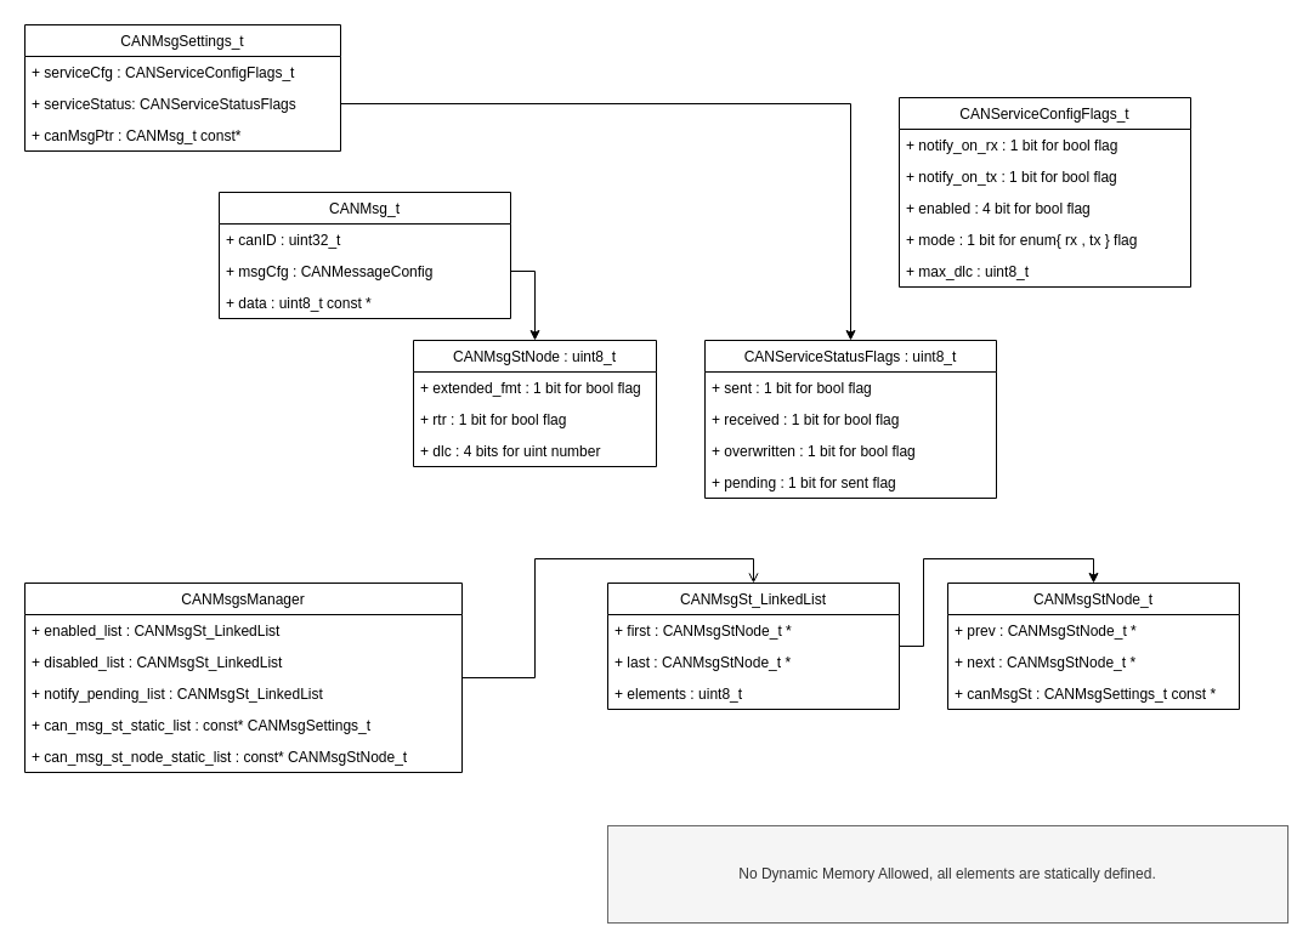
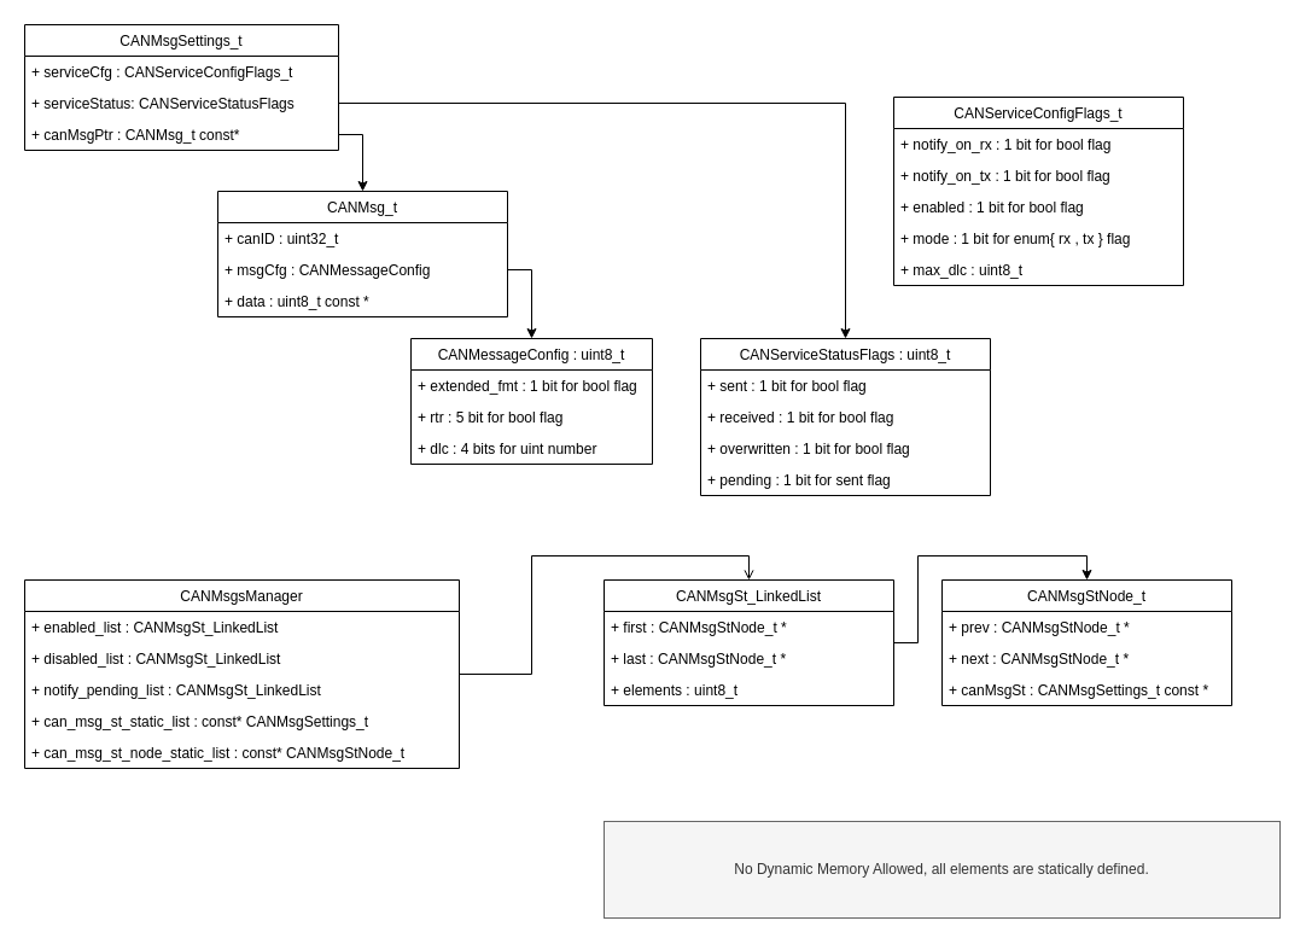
  <mxCell id="0" />
  <mxCell id="1" parent="0" />
  <mxCell id="2" value="CANMsgSettings_t" style="swimlane;fontStyle=0;childLayout=stackLayout;horizontal=1;startSize=26;fillColor=none;horizontalStack=0;resizeParent=1;resizeParentMax=0;resizeLast=0;collapsible=1;marginBottom=0;" parent="1" vertex="1"><mxGeometry x="20" y="20" width="260" height="104" as="geometry"><mxRectangle x="640" y="40" width="90" height="26" as="alternateBounds" /></mxGeometry></mxCell>
  <mxCell id="3" value="+ serviceCfg : CANServiceConfigFlags_t" style="text;strokeColor=none;fillColor=none;align=left;verticalAlign=top;spacingLeft=4;spacingRight=4;overflow=hidden;rotatable=0;points=[[0,0.5],[1,0.5]];portConstraint=eastwest;" parent="2" vertex="1"><mxGeometry y="26" width="260" height="26" as="geometry" /></mxCell>
  <mxCell id="4" value="+ serviceStatus: CANServiceStatusFlags" style="text;strokeColor=none;fillColor=none;align=left;verticalAlign=top;spacingLeft=4;spacingRight=4;overflow=hidden;rotatable=0;points=[[0,0.5],[1,0.5]];portConstraint=eastwest;" parent="2" vertex="1"><mxGeometry y="52" width="260" height="26" as="geometry" /></mxCell>
  <mxCell id="5" value="+ canMsgPtr : CANMsg_t const*" style="text;strokeColor=none;fillColor=none;align=left;verticalAlign=top;spacingLeft=4;spacingRight=4;overflow=hidden;rotatable=0;points=[[0,0.5],[1,0.5]];portConstraint=eastwest;" parent="2" vertex="1"><mxGeometry y="78" width="260" height="26" as="geometry" /></mxCell>
  <mxCell id="6" value="CANServiceConfigFlags_t" style="swimlane;fontStyle=0;childLayout=stackLayout;horizontal=1;startSize=26;fillColor=none;horizontalStack=0;resizeParent=1;resizeParentMax=0;resizeLast=0;collapsible=1;marginBottom=0;" parent="1" vertex="1"><mxGeometry x="740" y="80" width="240" height="156" as="geometry" /></mxCell>
  <mxCell id="7" value="+ notify_on_rx : 1 bit for bool flag" style="text;strokeColor=none;fillColor=none;align=left;verticalAlign=top;spacingLeft=4;spacingRight=4;overflow=hidden;rotatable=0;points=[[0,0.5],[1,0.5]];portConstraint=eastwest;" parent="6" vertex="1"><mxGeometry y="26" width="240" height="26" as="geometry" /></mxCell>
  <mxCell id="8" value="+ notify_on_tx : 1 bit for bool flag" style="text;strokeColor=none;fillColor=none;align=left;verticalAlign=top;spacingLeft=4;spacingRight=4;overflow=hidden;rotatable=0;points=[[0,0.5],[1,0.5]];portConstraint=eastwest;" parent="6" vertex="1"><mxGeometry y="52" width="240" height="26" as="geometry" /></mxCell>
- <mxCell id="9" value="+ enabled : 4 bit for bool flag" style="text;strokeColor=none;fillColor=none;align=left;verticalAlign=top;spacingLeft=4;spacingRight=4;overflow=hidden;rotatable=0;points=[[0,0.5],[1,0.5]];portConstraint=eastwest;" parent="6" vertex="1"><mxGeometry y="78" width="240" height="26" as="geometry" /></mxCell>
+ <mxCell id="9" value="+ enabled : 1 bit for bool flag" style="text;strokeColor=none;fillColor=none;align=left;verticalAlign=top;spacingLeft=4;spacingRight=4;overflow=hidden;rotatable=0;points=[[0,0.5],[1,0.5]];portConstraint=eastwest;" parent="6" vertex="1"><mxGeometry y="78" width="240" height="26" as="geometry" /></mxCell>
  <mxCell id="10" value="+ mode : 1 bit for enum{ rx , tx } flag " style="text;strokeColor=none;fillColor=none;align=left;verticalAlign=top;spacingLeft=4;spacingRight=4;overflow=hidden;rotatable=0;points=[[0,0.5],[1,0.5]];portConstraint=eastwest;" parent="6" vertex="1"><mxGeometry y="104" width="240" height="26" as="geometry" /></mxCell>
  <mxCell id="11" value="+ max_dlc : uint8_t" style="text;strokeColor=none;fillColor=none;align=left;verticalAlign=top;spacingLeft=4;spacingRight=4;overflow=hidden;rotatable=0;points=[[0,0.5],[1,0.5]];portConstraint=eastwest;" vertex="1" parent="6"><mxGeometry y="130" width="240" height="26" as="geometry" /></mxCell>
  <mxCell id="12" value="CANServiceStatusFlags : uint8_t" style="swimlane;fontStyle=0;childLayout=stackLayout;horizontal=1;startSize=26;fillColor=none;horizontalStack=0;resizeParent=1;resizeParentMax=0;resizeLast=0;collapsible=1;marginBottom=0;" parent="1" vertex="1"><mxGeometry x="580" y="280" width="240" height="130" as="geometry" /></mxCell>
  <mxCell id="13" value="+ sent : 1 bit for bool flag" style="text;strokeColor=none;fillColor=none;align=left;verticalAlign=top;spacingLeft=4;spacingRight=4;overflow=hidden;rotatable=0;points=[[0,0.5],[1,0.5]];portConstraint=eastwest;" parent="12" vertex="1"><mxGeometry y="26" width="240" height="26" as="geometry" /></mxCell>
  <mxCell id="14" value="+ received : 1 bit for bool flag" style="text;strokeColor=none;fillColor=none;align=left;verticalAlign=top;spacingLeft=4;spacingRight=4;overflow=hidden;rotatable=0;points=[[0,0.5],[1,0.5]];portConstraint=eastwest;" parent="12" vertex="1"><mxGeometry y="52" width="240" height="26" as="geometry" /></mxCell>
  <mxCell id="15" value="+ overwritten : 1 bit for bool flag" style="text;strokeColor=none;fillColor=none;align=left;verticalAlign=top;spacingLeft=4;spacingRight=4;overflow=hidden;rotatable=0;points=[[0,0.5],[1,0.5]];portConstraint=eastwest;" parent="12" vertex="1"><mxGeometry y="78" width="240" height="26" as="geometry" /></mxCell>
  <mxCell id="16" value="+ pending : 1 bit for sent flag" style="text;strokeColor=none;fillColor=none;align=left;verticalAlign=top;spacingLeft=4;spacingRight=4;overflow=hidden;rotatable=0;points=[[0,0.5],[1,0.5]];portConstraint=eastwest;" parent="12" vertex="1"><mxGeometry y="104" width="240" height="26" as="geometry" /></mxCell>
  <mxCell id="17" style="edgeStyle=orthogonalEdgeStyle;rounded=0;orthogonalLoop=1;jettySize=auto;html=1;exitX=1;exitY=0.5;exitDx=0;exitDy=0;entryX=0.5;entryY=0;entryDx=0;entryDy=0;startArrow=none;startFill=0;" parent="1" source="4" target="12" edge="1"><mxGeometry relative="1" as="geometry"><Array as="points"><mxPoint x="700" y="85" /></Array></mxGeometry></mxCell>
- <mxCell id="18" value="CANMsgStNode : uint8_t" style="swimlane;fontStyle=0;childLayout=stackLayout;horizontal=1;startSize=26;fillColor=none;horizontalStack=0;resizeParent=1;resizeParentMax=0;resizeLast=0;collapsible=1;marginBottom=0;" parent="1" vertex="1"><mxGeometry x="340" y="280" width="200" height="104" as="geometry" /></mxCell>
+ <mxCell id="18" value="CANMessageConfig : uint8_t" style="swimlane;fontStyle=0;childLayout=stackLayout;horizontal=1;startSize=26;fillColor=none;horizontalStack=0;resizeParent=1;resizeParentMax=0;resizeLast=0;collapsible=1;marginBottom=0;" parent="1" vertex="1"><mxGeometry x="340" y="280" width="200" height="104" as="geometry" /></mxCell>
  <mxCell id="19" value="+ extended_fmt : 1 bit for bool flag" style="text;strokeColor=none;fillColor=none;align=left;verticalAlign=top;spacingLeft=4;spacingRight=4;overflow=hidden;rotatable=0;points=[[0,0.5],[1,0.5]];portConstraint=eastwest;" parent="18" vertex="1"><mxGeometry y="26" width="200" height="26" as="geometry" /></mxCell>
- <mxCell id="20" value="+ rtr : 1 bit for bool flag" style="text;strokeColor=none;fillColor=none;align=left;verticalAlign=top;spacingLeft=4;spacingRight=4;overflow=hidden;rotatable=0;points=[[0,0.5],[1,0.5]];portConstraint=eastwest;" parent="18" vertex="1"><mxGeometry y="52" width="200" height="26" as="geometry" /></mxCell>
+ <mxCell id="20" value="+ rtr : 5 bit for bool flag" style="text;strokeColor=none;fillColor=none;align=left;verticalAlign=top;spacingLeft=4;spacingRight=4;overflow=hidden;rotatable=0;points=[[0,0.5],[1,0.5]];portConstraint=eastwest;" parent="18" vertex="1"><mxGeometry y="52" width="200" height="26" as="geometry" /></mxCell>
  <mxCell id="21" value="+ dlc : 4 bits for uint number" style="text;strokeColor=none;fillColor=none;align=left;verticalAlign=top;spacingLeft=4;spacingRight=4;overflow=hidden;rotatable=0;points=[[0,0.5],[1,0.5]];portConstraint=eastwest;" parent="18" vertex="1"><mxGeometry y="78" width="200" height="26" as="geometry" /></mxCell>
  <mxCell id="22" value="CANMsg_t" style="swimlane;fontStyle=0;childLayout=stackLayout;horizontal=1;startSize=26;fillColor=none;horizontalStack=0;resizeParent=1;resizeParentMax=0;resizeLast=0;collapsible=1;marginBottom=0;" parent="1" vertex="1"><mxGeometry x="180" y="158" width="240" height="104" as="geometry" /></mxCell>
  <mxCell id="23" value="+ canID : uint32_t" style="text;strokeColor=none;fillColor=none;align=left;verticalAlign=top;spacingLeft=4;spacingRight=4;overflow=hidden;rotatable=0;points=[[0,0.5],[1,0.5]];portConstraint=eastwest;" parent="22" vertex="1"><mxGeometry y="26" width="240" height="26" as="geometry" /></mxCell>
  <mxCell id="24" value="+ msgCfg : CANMessageConfig" style="text;strokeColor=none;fillColor=none;align=left;verticalAlign=top;spacingLeft=4;spacingRight=4;overflow=hidden;rotatable=0;points=[[0,0.5],[1,0.5]];portConstraint=eastwest;" parent="22" vertex="1"><mxGeometry y="52" width="240" height="26" as="geometry" /></mxCell>
  <mxCell id="25" value="+ data : uint8_t const *" style="text;strokeColor=none;fillColor=none;align=left;verticalAlign=top;spacingLeft=4;spacingRight=4;overflow=hidden;rotatable=0;points=[[0,0.5],[1,0.5]];portConstraint=eastwest;" parent="22" vertex="1"><mxGeometry y="78" width="240" height="26" as="geometry" /></mxCell>
  <mxCell id="26" style="edgeStyle=orthogonalEdgeStyle;rounded=0;orthogonalLoop=1;jettySize=auto;html=1;exitX=1;exitY=0.5;exitDx=0;exitDy=0;entryX=0.5;entryY=0;entryDx=0;entryDy=0;" parent="1" source="24" target="18" edge="1"><mxGeometry relative="1" as="geometry" /></mxCell>
+ <mxCell id="27" style="edgeStyle=orthogonalEdgeStyle;rounded=0;orthogonalLoop=1;jettySize=auto;html=1;exitX=1;exitY=0.5;exitDx=0;exitDy=0;entryX=0.5;entryY=0;entryDx=0;entryDy=0;" parent="1" source="5" target="22" edge="1"><mxGeometry relative="1" as="geometry" /></mxCell>
  <mxCell id="28" style="edgeStyle=orthogonalEdgeStyle;rounded=0;orthogonalLoop=1;jettySize=auto;html=1;exitX=1;exitY=0.5;exitDx=0;exitDy=0;entryX=0.5;entryY=0;entryDx=0;entryDy=0;endArrow=open;" parent="1" source="29" target="36" edge="1"><mxGeometry relative="1" as="geometry" /></mxCell>
  <mxCell id="29" value="CANMsgsManager" style="swimlane;fontStyle=0;childLayout=stackLayout;horizontal=1;startSize=26;fillColor=none;horizontalStack=0;resizeParent=1;resizeParentMax=0;resizeLast=0;collapsible=1;marginBottom=0;" parent="1" vertex="1"><mxGeometry x="20" y="480" width="360" height="156" as="geometry"><mxRectangle x="40" y="480" width="130" height="26" as="alternateBounds" /></mxGeometry></mxCell>
  <mxCell id="30" value="+ enabled_list : CANMsgSt_LinkedList" style="text;strokeColor=none;fillColor=none;align=left;verticalAlign=top;spacingLeft=4;spacingRight=4;overflow=hidden;rotatable=0;points=[[0,0.5],[1,0.5]];portConstraint=eastwest;" parent="29" vertex="1"><mxGeometry y="26" width="360" height="26" as="geometry" /></mxCell>
  <mxCell id="31" value="+ disabled_list : CANMsgSt_LinkedList" style="text;strokeColor=none;fillColor=none;align=left;verticalAlign=top;spacingLeft=4;spacingRight=4;overflow=hidden;rotatable=0;points=[[0,0.5],[1,0.5]];portConstraint=eastwest;" parent="29" vertex="1"><mxGeometry y="52" width="360" height="26" as="geometry" /></mxCell>
  <mxCell id="32" value="+ notify_pending_list : CANMsgSt_LinkedList" style="text;strokeColor=none;fillColor=none;align=left;verticalAlign=top;spacingLeft=4;spacingRight=4;overflow=hidden;rotatable=0;points=[[0,0.5],[1,0.5]];portConstraint=eastwest;" parent="29" vertex="1"><mxGeometry y="78" width="360" height="26" as="geometry" /></mxCell>
  <mxCell id="33" value="+ can_msg_st_static_list : const* CANMsgSettings_t" style="text;strokeColor=none;fillColor=none;align=left;verticalAlign=top;spacingLeft=4;spacingRight=4;overflow=hidden;rotatable=0;points=[[0,0.5],[1,0.5]];portConstraint=eastwest;" vertex="1" parent="29"><mxGeometry y="104" width="360" height="26" as="geometry" /></mxCell>
  <mxCell id="34" value="+ can_msg_st_node_static_list : const* CANMsgStNode_t" style="text;strokeColor=none;fillColor=none;align=left;verticalAlign=top;spacingLeft=4;spacingRight=4;overflow=hidden;rotatable=0;points=[[0,0.5],[1,0.5]];portConstraint=eastwest;" vertex="1" parent="29"><mxGeometry y="130" width="360" height="26" as="geometry" /></mxCell>
  <mxCell id="35" style="edgeStyle=orthogonalEdgeStyle;rounded=0;orthogonalLoop=1;jettySize=auto;html=1;exitX=1;exitY=0.5;exitDx=0;exitDy=0;entryX=0.5;entryY=0;entryDx=0;entryDy=0;" parent="1" source="36" target="40" edge="1"><mxGeometry relative="1" as="geometry" /></mxCell>
  <mxCell id="36" value="CANMsgSt_LinkedList" style="swimlane;fontStyle=0;childLayout=stackLayout;horizontal=1;startSize=26;fillColor=none;horizontalStack=0;resizeParent=1;resizeParentMax=0;resizeLast=0;collapsible=1;marginBottom=0;" parent="1" vertex="1"><mxGeometry x="500" y="480" width="240" height="104" as="geometry"><mxRectangle x="360" y="600" width="150" height="26" as="alternateBounds" /></mxGeometry></mxCell>
  <mxCell id="37" value="+ first : CANMsgStNode_t *" style="text;strokeColor=none;fillColor=none;align=left;verticalAlign=top;spacingLeft=4;spacingRight=4;overflow=hidden;rotatable=0;points=[[0,0.5],[1,0.5]];portConstraint=eastwest;" parent="36" vertex="1"><mxGeometry y="26" width="240" height="26" as="geometry" /></mxCell>
  <mxCell id="38" value="+ last : CANMsgStNode_t *" style="text;strokeColor=none;fillColor=none;align=left;verticalAlign=top;spacingLeft=4;spacingRight=4;overflow=hidden;rotatable=0;points=[[0,0.5],[1,0.5]];portConstraint=eastwest;" parent="36" vertex="1"><mxGeometry y="52" width="240" height="26" as="geometry" /></mxCell>
  <mxCell id="39" value="+ elements : uint8_t" style="text;strokeColor=none;fillColor=none;align=left;verticalAlign=top;spacingLeft=4;spacingRight=4;overflow=hidden;rotatable=0;points=[[0,0.5],[1,0.5]];portConstraint=eastwest;" parent="36" vertex="1"><mxGeometry y="78" width="240" height="26" as="geometry" /></mxCell>
  <mxCell id="40" value="CANMsgStNode_t" style="swimlane;fontStyle=0;childLayout=stackLayout;horizontal=1;startSize=26;fillColor=none;horizontalStack=0;resizeParent=1;resizeParentMax=0;resizeLast=0;collapsible=1;marginBottom=0;" parent="1" vertex="1"><mxGeometry x="780" y="480" width="240" height="104" as="geometry" /></mxCell>
  <mxCell id="41" value="+ prev : CANMsgStNode_t *" style="text;strokeColor=none;fillColor=none;align=left;verticalAlign=top;spacingLeft=4;spacingRight=4;overflow=hidden;rotatable=0;points=[[0,0.5],[1,0.5]];portConstraint=eastwest;" parent="40" vertex="1"><mxGeometry y="26" width="240" height="26" as="geometry" /></mxCell>
  <mxCell id="42" value="+ next : CANMsgStNode_t *" style="text;strokeColor=none;fillColor=none;align=left;verticalAlign=top;spacingLeft=4;spacingRight=4;overflow=hidden;rotatable=0;points=[[0,0.5],[1,0.5]];portConstraint=eastwest;" parent="40" vertex="1"><mxGeometry y="52" width="240" height="26" as="geometry" /></mxCell>
  <mxCell id="43" value="+ canMsgSt : CANMsgSettings_t const *" style="text;strokeColor=none;fillColor=none;align=left;verticalAlign=top;spacingLeft=4;spacingRight=4;overflow=hidden;rotatable=0;points=[[0,0.5],[1,0.5]];portConstraint=eastwest;" parent="40" vertex="1"><mxGeometry y="78" width="240" height="26" as="geometry" /></mxCell>
  <mxCell id="44" value="No Dynamic Memory Allowed, all elements are statically defined." style="text;html=1;strokeColor=#666666;fillColor=#f5f5f5;align=center;verticalAlign=middle;whiteSpace=wrap;rounded=0;fontColor=#333333;" vertex="1" parent="1"><mxGeometry x="500" y="680" width="560" height="80" as="geometry" /></mxCell>
